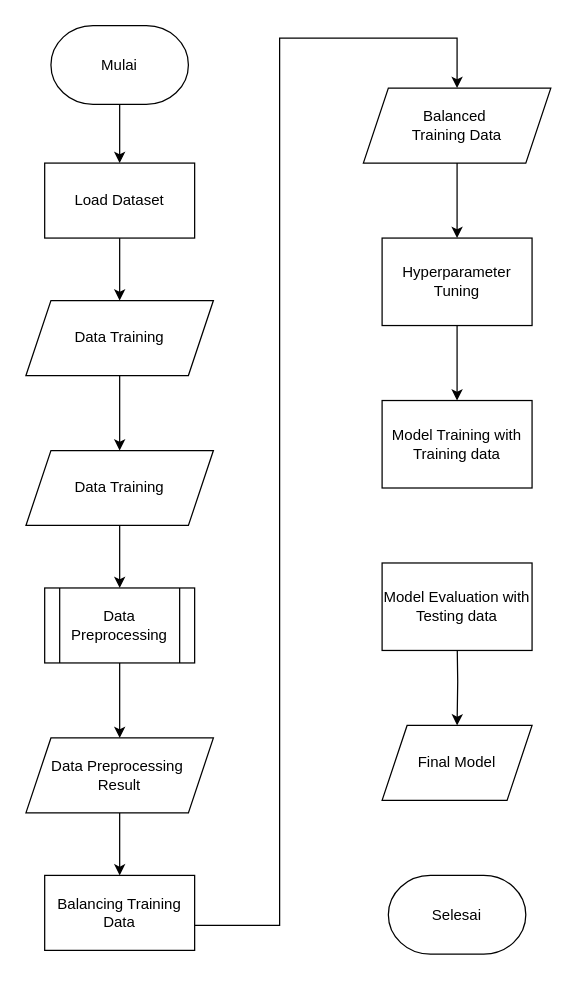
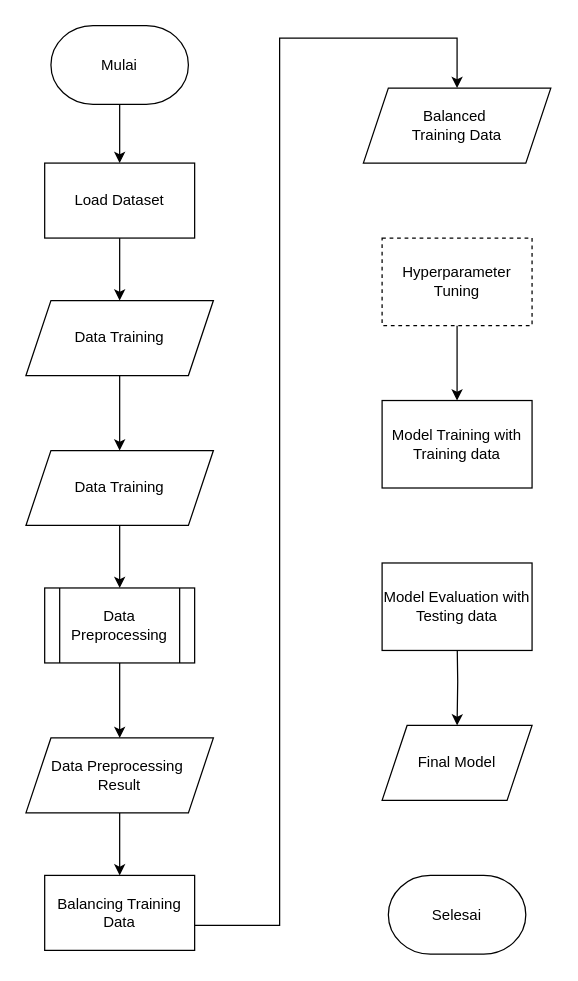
  <mxCell id="0" />
  <mxCell id="1" parent="0" />
  <mxCell id="2" value="" style="edgeStyle=orthogonalEdgeStyle;rounded=0;orthogonalLoop=1;jettySize=auto;html=1;" edge="1" parent="1" source="3" target="10"><mxGeometry relative="1" as="geometry" /></mxCell>
  <mxCell id="3" value="Data Training&lt;span style=&quot;color: rgba(0, 0, 0, 0); font-family: monospace; font-size: 0px; text-align: start; text-wrap: nowrap;&quot;&gt;%3CmxGraphModel%3E%3Croot%3E%3CmxCell%20id%3D%220%22%2F%3E%3CmxCell%20id%3D%221%22%20parent%3D%220%22%2F%3E%3CmxCell%20id%3D%222%22%20value%3D%22Perancangan%20model%26lt%3Bdiv%26gt%3B(menentukan%20hyperparameter)%26lt%3B%2Fdiv%26gt%3B%22%20style%3D%22rounded%3D0%3BwhiteSpace%3Dwrap%3Bhtml%3D1%3B%22%20vertex%3D%221%22%20parent%3D%221%22%3E%3CmxGeometry%20x%3D%22-780%22%20y%3D%22364.5%22%20width%3D%22120%22%20height%3D%2260%22%20as%3D%22geometry%22%2F%3E%3C%2FmxCell%3E%3C%2Froot%3E%3C%2FmxGraphModel%3E&lt;/span&gt;" style="shape=parallelogram;perimeter=parallelogramPerimeter;whiteSpace=wrap;html=1;fixedSize=1;" vertex="1" parent="1"><mxGeometry x="20" y="240" width="150" height="60" as="geometry" /></mxCell>
  <mxCell id="4" value="" style="edgeStyle=orthogonalEdgeStyle;rounded=0;orthogonalLoop=1;jettySize=auto;html=1;" edge="1" parent="1" source="5" target="8"><mxGeometry relative="1" as="geometry" /></mxCell>
  <mxCell id="5" value="Mulai" style="fixedSize=1;html=1;shape=mxgraph.flowchart.terminator;whiteSpace=wrap;" vertex="1" parent="1"><mxGeometry x="40" y="20" width="110" height="63" as="geometry" /></mxCell>
  <mxCell id="6" value="Selesai" style="fixedSize=1;html=1;shape=mxgraph.flowchart.terminator;whiteSpace=wrap;" vertex="1" parent="1"><mxGeometry x="310" y="700" width="110" height="63" as="geometry" /></mxCell>
  <mxCell id="7" style="edgeStyle=orthogonalEdgeStyle;rounded=0;orthogonalLoop=1;jettySize=auto;html=1;" edge="1" parent="1" source="8" target="3"><mxGeometry relative="1" as="geometry" /></mxCell>
  <mxCell id="8" value="Load Dataset" style="rounded=0;whiteSpace=wrap;html=1;" vertex="1" parent="1"><mxGeometry x="35" y="130" width="120" height="60" as="geometry" /></mxCell>
  <mxCell id="9" value="" style="edgeStyle=orthogonalEdgeStyle;rounded=0;orthogonalLoop=1;jettySize=auto;html=1;" edge="1" parent="1" source="10" target="23"><mxGeometry relative="1" as="geometry" /></mxCell>
  <mxCell id="10" value="Data Training" style="shape=parallelogram;perimeter=parallelogramPerimeter;whiteSpace=wrap;html=1;fixedSize=1;" vertex="1" parent="1"><mxGeometry x="20" y="360" width="150" height="60" as="geometry" /></mxCell>
  <mxCell id="11" style="edgeStyle=orthogonalEdgeStyle;rounded=0;orthogonalLoop=1;jettySize=auto;html=1;" edge="1" parent="1" source="12" target="14"><mxGeometry relative="1" as="geometry" /></mxCell>
  <mxCell id="12" value="Data Preprocessing&amp;nbsp;&lt;div&gt;Result&lt;/div&gt;" style="shape=parallelogram;perimeter=parallelogramPerimeter;whiteSpace=wrap;html=1;fixedSize=1;" vertex="1" parent="1"><mxGeometry x="20" y="590" width="150" height="60" as="geometry" /></mxCell>
  <mxCell id="13" style="edgeStyle=orthogonalEdgeStyle;rounded=0;orthogonalLoop=1;jettySize=auto;html=1;entryX=0.5;entryY=0;entryDx=0;entryDy=0;" edge="1" parent="1" source="14" target="16"><mxGeometry relative="1" as="geometry"><Array as="points"><mxPoint x="223" y="740" /><mxPoint x="223" y="30" /><mxPoint x="365" y="30" /></Array></mxGeometry></mxCell>
  <mxCell id="14" value="Balancing Training Data" style="rounded=0;whiteSpace=wrap;html=1;" vertex="1" parent="1"><mxGeometry x="35" y="700" width="120" height="60" as="geometry" /></mxCell>
- <mxCell id="15" value="" style="edgeStyle=orthogonalEdgeStyle;rounded=0;orthogonalLoop=1;jettySize=auto;html=1;" edge="1" parent="1" source="16" target="18"><mxGeometry relative="1" as="geometry" /></mxCell>
  <mxCell id="16" value="Balanced&amp;nbsp;&lt;div&gt;Training Data&lt;/div&gt;" style="shape=parallelogram;perimeter=parallelogramPerimeter;whiteSpace=wrap;html=1;fixedSize=1;" vertex="1" parent="1"><mxGeometry x="290" y="70" width="150" height="60" as="geometry" /></mxCell>
  <mxCell id="17" value="" style="edgeStyle=orthogonalEdgeStyle;rounded=0;orthogonalLoop=1;jettySize=auto;html=1;" edge="1" parent="1" source="18" target="19"><mxGeometry relative="1" as="geometry" /></mxCell>
- <mxCell id="18" value="Hyperparameter Tuning" style="whiteSpace=wrap;html=1;rounded=0;" vertex="1" parent="1"><mxGeometry x="305" y="190" width="120" height="70" as="geometry" /></mxCell>
+ <mxCell id="18" value="Hyperparameter Tuning" style="whiteSpace=wrap;html=1;rounded=0;dashed=1;" vertex="1" parent="1"><mxGeometry x="305" y="190" width="120" height="70" as="geometry" /></mxCell>
  <mxCell id="19" value="Model Training with Training data" style="whiteSpace=wrap;html=1;rounded=0;" vertex="1" parent="1"><mxGeometry x="305" y="320" width="120" height="70" as="geometry" /></mxCell>
  <mxCell id="20" value="" style="edgeStyle=orthogonalEdgeStyle;rounded=0;orthogonalLoop=1;jettySize=auto;html=1;" edge="1" parent="1" target="24"><mxGeometry relative="1" as="geometry"><mxPoint x="365" y="509" as="sourcePoint" /></mxGeometry></mxCell>
  <mxCell id="21" value="Model Evaluation with Testing data" style="whiteSpace=wrap;html=1;rounded=0;" vertex="1" parent="1"><mxGeometry x="305" y="450" width="120" height="70" as="geometry" /></mxCell>
  <mxCell id="22" value="" style="edgeStyle=orthogonalEdgeStyle;rounded=0;orthogonalLoop=1;jettySize=auto;html=1;" edge="1" parent="1" source="23" target="12"><mxGeometry relative="1" as="geometry" /></mxCell>
  <mxCell id="23" value="Data Preprocessing" style="shape=process;whiteSpace=wrap;html=1;backgroundOutline=1;" vertex="1" parent="1"><mxGeometry x="35" y="470" width="120" height="60" as="geometry" /></mxCell>
  <mxCell id="24" value="Final Model" style="shape=parallelogram;perimeter=parallelogramPerimeter;whiteSpace=wrap;html=1;fixedSize=1;rounded=0;" vertex="1" parent="1"><mxGeometry x="305" y="580" width="120" height="60" as="geometry" /></mxCell>
